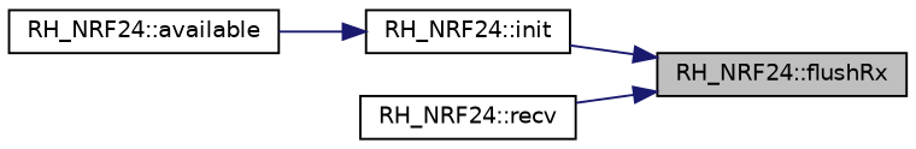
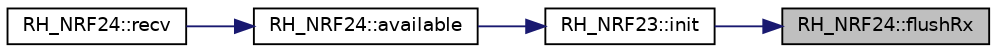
  digraph {
    rankdir=RL
    node [color=black fillcolor=white fontname=Helvetica fontsize=10 shape=record style=filled]
    edge [color=midnightblue dir=back fontname=Helvetica fontsize=10 labelfontname=Helvetica labelfontsize=10 style=solid]
    n1 [fillcolor=grey75 fontcolor=black height=0.2 label="RH_NRF24::flushRx" width=0.4]
-   n2 [height=0.2 label="RH_NRF24::init" width=0.4]
+   n2 [height=0.2 label="RH_NRF23::init" width=0.4]
    n3 [height=0.2 label="RH_NRF24::available" width=0.4]
    n4 [height=0.2 label="RH_NRF24::recv" width=0.4]
    n1 -> n2
    n2 -> n3
-   n1 -> n4
+   n3 -> n4
  }
